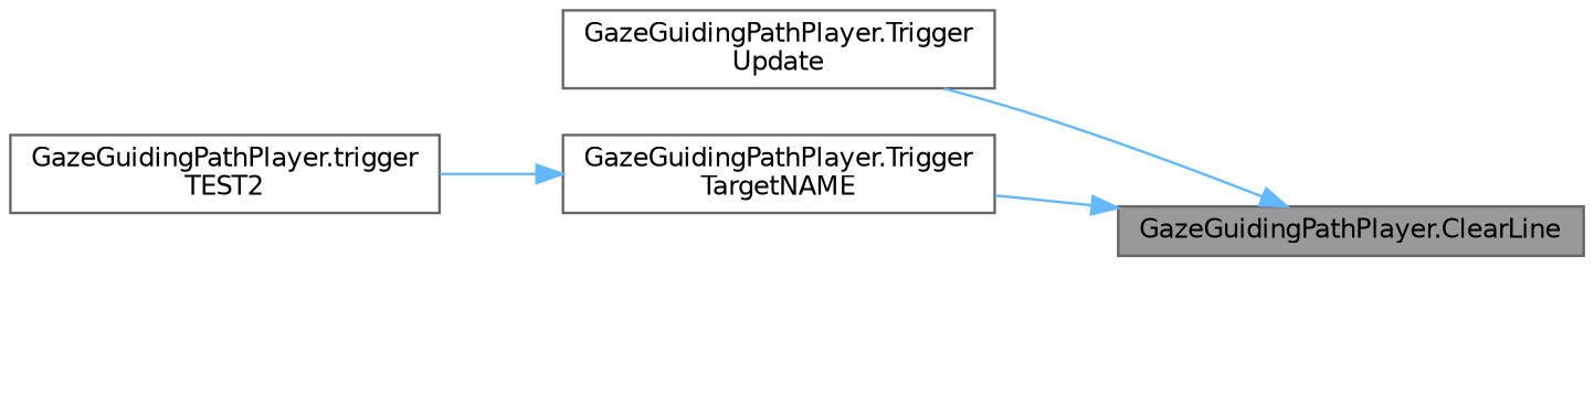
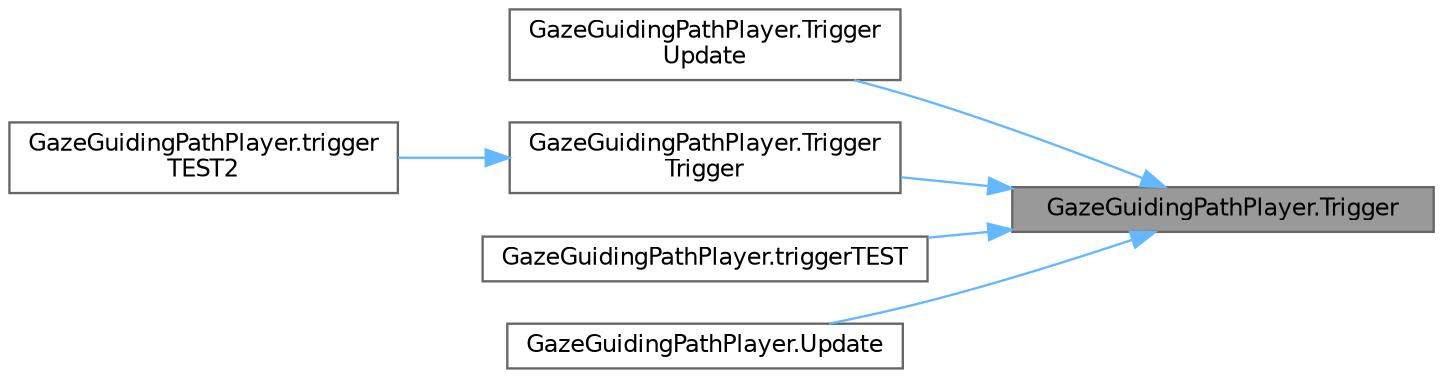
  digraph {
    fontname="DejaVu Sans"
    rankdir=RL
    node [color=grey40 fillcolor=white fontname="DejaVu Sans" fontsize=10 shape=box style=filled]
    edge [color=steelblue1 dir=back fontname="DejaVu Sans" fontsize=10 labelfontname=Helvetica labelfontsize=10 style=solid]
-   n1 [color=gray40 fillcolor=grey60 fontcolor=black height=0.2 label="GazeGuidingPathPlayer.ClearLine" width=0.4]
+   n1 [color=gray40 fillcolor=grey60 fontcolor=black height=0.2 label="GazeGuidingPathPlayer.Trigger" width=0.4]
    n2 [height=0.2 label="GazeGuidingPathPlayer.Trigger\lUpdate" width=0.4]
-   n3 [height=0.2 label="GazeGuidingPathPlayer.Trigger\lTargetNAME" width=0.4]
+   n3 [height=0.2 label="GazeGuidingPathPlayer.Trigger\lTrigger" width=0.4]
+   n4 [height=0.2 label="GazeGuidingPathPlayer.triggerTEST" width=0.4]
+   n5 [height=0.2 label="GazeGuidingPathPlayer.Update" width=0.4]
    n6 [height=0.2 label="GazeGuidingPathPlayer.trigger\lTEST2" width=0.4]
    n1 -> n2
    n1 -> n3
+   n1 -> n4
+   n1 -> n5
    n3 -> n6
  }
